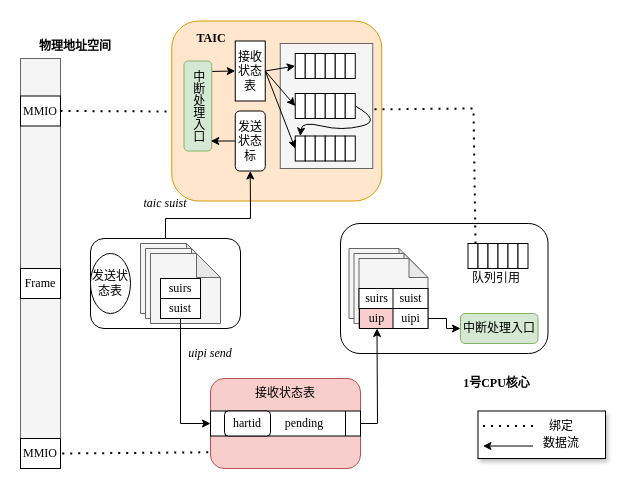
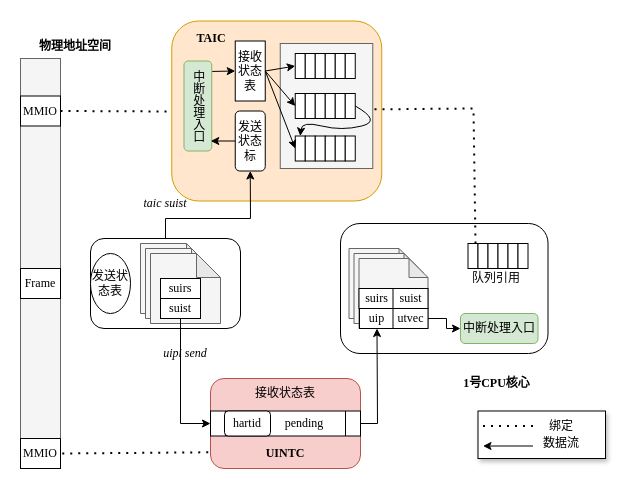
  <mxCell id="0" />
  <mxCell id="1" parent="0" />
  <mxCell id="2" value="" style="rounded=0;whiteSpace=wrap;html=1;shadow=1;" parent="1" vertex="1"><mxGeometry x="477.5" y="410.5" width="127.5" height="47.5" as="geometry" /></mxCell>
  <mxCell id="3" value="" style="rounded=1;whiteSpace=wrap;html=1;fillColor=#ffe6cc;strokeColor=#d79b00;" parent="1" vertex="1"><mxGeometry x="171.25" y="20.5" width="210" height="180" as="geometry" /></mxCell>
  <mxCell id="4" value="" style="rounded=1;whiteSpace=wrap;html=1;" parent="1" vertex="1"><mxGeometry x="90" y="238" width="150" height="90" as="geometry" /></mxCell>
  <mxCell id="5" value="" style="shape=note;whiteSpace=wrap;html=1;backgroundOutline=1;darkOpacity=0.05;size=24;fillColor=#f5f5f5;fontColor=#333333;strokeColor=#666666;" parent="1" vertex="1"><mxGeometry x="140" y="243" width="70" height="70" as="geometry" /></mxCell>
  <mxCell id="6" value="" style="rounded=0;whiteSpace=wrap;html=1;fillColor=#f5f5f5;fontColor=#333333;strokeColor=#666666;" parent="1" vertex="1"><mxGeometry x="20" y="58" width="40" height="410" as="geometry" /></mxCell>
  <mxCell id="7" value="&lt;font face=&quot;宋体-简&quot;&gt;发送状态表&lt;/font&gt;" style="ellipse;whiteSpace=wrap;html=1;" parent="1" vertex="1"><mxGeometry x="90" y="253" width="40" height="60" as="geometry" /></mxCell>
  <mxCell id="8" value="&lt;font face=&quot;Times New Roman&quot;&gt;Frame&lt;/font&gt;" style="rounded=0;whiteSpace=wrap;html=1;" parent="1" vertex="1"><mxGeometry x="20" y="268" width="40" height="30" as="geometry" /></mxCell>
  <mxCell id="9" value="" style="shape=note;whiteSpace=wrap;html=1;backgroundOutline=1;darkOpacity=0.05;size=24;fillColor=#f5f5f5;fontColor=#333333;strokeColor=#666666;" parent="1" vertex="1"><mxGeometry x="145" y="248" width="70" height="70" as="geometry" /></mxCell>
  <mxCell id="10" value="" style="shape=note;whiteSpace=wrap;html=1;backgroundOutline=1;darkOpacity=0.05;size=24;fillColor=#f5f5f5;fontColor=#333333;strokeColor=#666666;" parent="1" vertex="1"><mxGeometry x="150" y="253" width="70" height="70" as="geometry" /></mxCell>
  <mxCell id="11" value="&lt;span style=&quot;font-family: &amp;quot;Times New Roman&amp;quot;;&quot;&gt;suirs&lt;/span&gt;" style="rounded=0;whiteSpace=wrap;html=1;" parent="1" vertex="1"><mxGeometry x="160" y="278" width="40" height="20" as="geometry" /></mxCell>
  <mxCell id="12" value="&lt;span style=&quot;font-family: &amp;quot;Times New Roman&amp;quot;;&quot;&gt;suist&lt;/span&gt;" style="rounded=0;whiteSpace=wrap;html=1;" parent="1" vertex="1"><mxGeometry x="160" y="298" width="40" height="20" as="geometry" /></mxCell>
  <mxCell id="13" value="" style="rounded=1;whiteSpace=wrap;html=1;fillColor=#f8cecc;strokeColor=#b85450;" parent="1" vertex="1"><mxGeometry x="210" y="378" width="150" height="90" as="geometry" /></mxCell>
  <mxCell id="14" value="&lt;font face=&quot;Times New Roman&quot;&gt;MMIO&lt;/font&gt;" style="rounded=0;whiteSpace=wrap;html=1;" parent="1" vertex="1"><mxGeometry x="20" y="438" width="40" height="30" as="geometry" /></mxCell>
  <mxCell id="15" value="" style="shape=process;whiteSpace=wrap;html=1;backgroundOutline=1;" parent="1" vertex="1"><mxGeometry x="210" y="410.5" width="150" height="25" as="geometry" /></mxCell>
  <mxCell id="16" value="" style="endArrow=none;dashed=1;html=1;dashPattern=1 3;strokeWidth=2;rounded=0;exitX=-0.015;exitY=0.82;exitDx=0;exitDy=0;entryX=1;entryY=0.5;entryDx=0;entryDy=0;exitPerimeter=0;" parent="1" source="13" target="14" edge="1"><mxGeometry width="50" height="50" relative="1" as="geometry"><mxPoint x="310" y="368" as="sourcePoint" /><mxPoint x="360" y="318" as="targetPoint" /></mxGeometry></mxCell>
  <mxCell id="17" value="&lt;font face=&quot;Times New Roman&quot;&gt;hartid&lt;/font&gt;" style="whiteSpace=wrap;html=1;rounded=1;" parent="1" vertex="1"><mxGeometry x="224" y="410.5" width="46" height="25" as="geometry" /></mxCell>
  <mxCell id="18" value="&lt;font face=&quot;Times New Roman&quot;&gt;pending&lt;/font&gt;" style="text;html=1;align=center;verticalAlign=middle;whiteSpace=wrap;rounded=0;" parent="1" vertex="1"><mxGeometry x="274" y="408" width="60" height="30" as="geometry" /></mxCell>
  <mxCell id="19" value="&lt;font face=&quot;宋体-简&quot;&gt;接收状态表&lt;/font&gt;" style="text;html=1;align=center;verticalAlign=middle;whiteSpace=wrap;rounded=0;" parent="1" vertex="1"><mxGeometry x="225" y="378" width="120" height="30" as="geometry" /></mxCell>
+ <mxCell id="20" value="&lt;font face=&quot;Times New Roman&quot;&gt;&lt;b&gt;UINTC&lt;/b&gt;&lt;/font&gt;" style="text;html=1;align=center;verticalAlign=middle;whiteSpace=wrap;rounded=0;" parent="1" vertex="1"><mxGeometry x="255" y="438" width="60" height="30" as="geometry" /></mxCell>
  <mxCell id="21" value="" style="rounded=1;whiteSpace=wrap;html=1;" parent="1" vertex="1"><mxGeometry x="340" y="223" width="207.5" height="130" as="geometry" /></mxCell>
  <mxCell id="22" value="" style="shape=note;whiteSpace=wrap;html=1;backgroundOutline=1;darkOpacity=0.05;size=19;fillColor=#f5f5f5;fontColor=#333333;strokeColor=#666666;" parent="1" vertex="1"><mxGeometry x="348.5" y="248" width="69" height="70" as="geometry" /></mxCell>
  <mxCell id="23" value="" style="shape=note;whiteSpace=wrap;html=1;backgroundOutline=1;darkOpacity=0.05;size=19;fillColor=#f5f5f5;fontColor=#333333;strokeColor=#666666;" parent="1" vertex="1"><mxGeometry x="353.5" y="253" width="69" height="70" as="geometry" /></mxCell>
  <mxCell id="24" value="" style="shape=note;whiteSpace=wrap;html=1;backgroundOutline=1;darkOpacity=0.05;size=19;fillColor=#f5f5f5;fontColor=#333333;strokeColor=#666666;" parent="1" vertex="1"><mxGeometry x="358.5" y="258" width="69" height="70" as="geometry" /></mxCell>
  <mxCell id="25" value="&lt;span style=&quot;font-family: &amp;quot;Times New Roman&amp;quot;;&quot;&gt;suirs&lt;/span&gt;" style="rounded=0;whiteSpace=wrap;html=1;" parent="1" vertex="1"><mxGeometry x="358.5" y="288" width="35" height="20" as="geometry" /></mxCell>
  <mxCell id="26" value="&lt;span style=&quot;font-family: &amp;quot;Times New Roman&amp;quot;;&quot;&gt;suist&lt;/span&gt;" style="rounded=0;whiteSpace=wrap;html=1;" parent="1" vertex="1"><mxGeometry x="392.5" y="288" width="35" height="20" as="geometry" /></mxCell>
- <mxCell id="27" value="&lt;font face=&quot;Times New Roman&quot;&gt;uip&lt;/font&gt;" style="rounded=0;whiteSpace=wrap;html=1;fillColor=#f8cecc;" parent="1" vertex="1"><mxGeometry x="359" y="308" width="35" height="20" as="geometry" /></mxCell>
- <mxCell id="28" value="&lt;font face=&quot;Times New Roman&quot;&gt;uipi&lt;/font&gt;" style="rounded=0;whiteSpace=wrap;html=1;" parent="1" vertex="1"><mxGeometry x="392.5" y="308" width="35" height="20" as="geometry" /></mxCell>
+ <mxCell id="27" value="&lt;font face=&quot;Times New Roman&quot;&gt;uip&lt;/font&gt;" style="rounded=0;whiteSpace=wrap;html=1;" parent="1" vertex="1"><mxGeometry x="359" y="308" width="35" height="20" as="geometry" /></mxCell>
+ <mxCell id="28" value="&lt;font face=&quot;Times New Roman&quot;&gt;utvec&lt;/font&gt;" style="rounded=0;whiteSpace=wrap;html=1;" parent="1" vertex="1"><mxGeometry x="392.5" y="308" width="35" height="20" as="geometry" /></mxCell>
  <mxCell id="29" value="&lt;font face=&quot;宋体-简&quot;&gt;中断处理入口&lt;/font&gt;" style="rounded=1;whiteSpace=wrap;html=1;fillColor=#d5e8d4;strokeColor=#82b366;" parent="1" vertex="1"><mxGeometry x="460" y="313" width="77.5" height="30" as="geometry" /></mxCell>
  <mxCell id="30" value="&lt;font face=&quot;Times New Roman&quot;&gt;&lt;b&gt;TAIC&lt;/b&gt;&lt;/font&gt;" style="text;html=1;align=center;verticalAlign=middle;whiteSpace=wrap;rounded=0;" parent="1" vertex="1"><mxGeometry x="181.25" y="23" width="60" height="30" as="geometry" /></mxCell>
  <mxCell id="31" value="" style="endArrow=classic;html=1;rounded=0;exitX=0.5;exitY=1;exitDx=0;exitDy=0;entryX=0;entryY=0.5;entryDx=0;entryDy=0;" parent="1" source="12" target="15" edge="1"><mxGeometry width="50" height="50" relative="1" as="geometry"><mxPoint x="236" y="138" as="sourcePoint" /><mxPoint x="286" y="88" as="targetPoint" /><Array as="points"><mxPoint x="180" y="423" /></Array></mxGeometry></mxCell>
- <mxCell id="32" value="&lt;font face=&quot;Times New Roman&quot;&gt;&lt;i&gt;uipi send&lt;/i&gt;&lt;/font&gt;" style="text;html=1;align=center;verticalAlign=middle;whiteSpace=wrap;rounded=0;" parent="1" vertex="1"><mxGeometry x="180" y="338" width="60" height="30" as="geometry" /></mxCell>
+ <mxCell id="32" value="&lt;font face=&quot;Times New Roman&quot;&gt;&lt;i&gt;uipi send&lt;/i&gt;&lt;/font&gt;" style="text;html=1;align=center;verticalAlign=middle;whiteSpace=wrap;rounded=0;" parent="1" vertex="1"><mxGeometry x="155" y="338" width="60" height="30" as="geometry" /></mxCell>
  <mxCell id="33" value="" style="endArrow=classic;html=1;rounded=0;exitX=1;exitY=0.5;exitDx=0;exitDy=0;entryX=0;entryY=0.5;entryDx=0;entryDy=0;" parent="1" source="28" target="29" edge="1"><mxGeometry width="50" height="50" relative="1" as="geometry"><mxPoint x="566" y="173" as="sourcePoint" /><mxPoint x="616" y="123" as="targetPoint" /><Array as="points"><mxPoint x="446" y="318" /><mxPoint x="446" y="328" /></Array></mxGeometry></mxCell>
  <mxCell id="34" value="" style="rounded=0;whiteSpace=wrap;html=1;fillColor=#f5f5f5;fontColor=#333333;strokeColor=#666666;" parent="1" vertex="1"><mxGeometry x="279.75" y="43" width="92.5" height="125" as="geometry" /></mxCell>
  <mxCell id="35" value="" style="endArrow=classic;html=1;rounded=0;exitX=0.5;exitY=0;exitDx=0;exitDy=0;entryX=0.5;entryY=1;entryDx=0;entryDy=0;" parent="1" source="4" target="63" edge="1"><mxGeometry width="50" height="50" relative="1" as="geometry"><mxPoint x="230" y="238" as="sourcePoint" /><mxPoint x="252.5" y="163" as="targetPoint" /><Array as="points"><mxPoint x="165" y="218" /><mxPoint x="250" y="218" /></Array></mxGeometry></mxCell>
  <mxCell id="36" value="" style="rounded=0;whiteSpace=wrap;html=1;" parent="1" vertex="1"><mxGeometry x="467.5" y="243" width="10" height="25" as="geometry" /></mxCell>
  <mxCell id="37" value="" style="rounded=0;whiteSpace=wrap;html=1;" parent="1" vertex="1"><mxGeometry x="477.5" y="243" width="10" height="25" as="geometry" /></mxCell>
  <mxCell id="38" value="" style="rounded=0;whiteSpace=wrap;html=1;" parent="1" vertex="1"><mxGeometry x="487.5" y="243" width="10" height="25" as="geometry" /></mxCell>
  <mxCell id="39" value="" style="rounded=0;whiteSpace=wrap;html=1;" parent="1" vertex="1"><mxGeometry x="497.5" y="243" width="10" height="25" as="geometry" /></mxCell>
  <mxCell id="40" value="" style="rounded=0;whiteSpace=wrap;html=1;" parent="1" vertex="1"><mxGeometry x="507.5" y="243" width="10" height="25" as="geometry" /></mxCell>
  <mxCell id="41" value="" style="rounded=0;whiteSpace=wrap;html=1;" parent="1" vertex="1"><mxGeometry x="517.5" y="243" width="10" height="25" as="geometry" /></mxCell>
  <mxCell id="42" value="&lt;font face=&quot;宋体-简&quot;&gt;队列引用&lt;/font&gt;" style="text;html=1;align=center;verticalAlign=middle;whiteSpace=wrap;rounded=0;" parent="1" vertex="1"><mxGeometry x="461.25" y="263" width="70" height="30" as="geometry" /></mxCell>
  <mxCell id="43" value="&lt;font face=&quot;宋体-简&quot;&gt;接收状态表&lt;/font&gt;" style="rounded=0;whiteSpace=wrap;html=1;" parent="1" vertex="1"><mxGeometry x="234.75" y="40.5" width="30" height="60" as="geometry" /></mxCell>
  <mxCell id="44" value="" style="rounded=0;whiteSpace=wrap;html=1;" parent="1" vertex="1"><mxGeometry x="294.75" y="93" width="10" height="25" as="geometry" /></mxCell>
  <mxCell id="45" value="" style="rounded=0;whiteSpace=wrap;html=1;" parent="1" vertex="1"><mxGeometry x="304.75" y="93" width="10" height="25" as="geometry" /></mxCell>
  <mxCell id="46" value="" style="rounded=0;whiteSpace=wrap;html=1;" parent="1" vertex="1"><mxGeometry x="314.75" y="93" width="10" height="25" as="geometry" /></mxCell>
  <mxCell id="47" value="" style="rounded=0;whiteSpace=wrap;html=1;" parent="1" vertex="1"><mxGeometry x="324.75" y="93" width="10" height="25" as="geometry" /></mxCell>
  <mxCell id="48" value="" style="rounded=0;whiteSpace=wrap;html=1;" parent="1" vertex="1"><mxGeometry x="334.75" y="93" width="10" height="25" as="geometry" /></mxCell>
  <mxCell id="49" value="" style="rounded=0;whiteSpace=wrap;html=1;" parent="1" vertex="1"><mxGeometry x="344.75" y="93" width="10" height="25" as="geometry" /></mxCell>
  <mxCell id="50" value="" style="rounded=0;whiteSpace=wrap;html=1;" parent="1" vertex="1"><mxGeometry x="294.75" y="135.5" width="10" height="25" as="geometry" /></mxCell>
  <mxCell id="51" value="" style="rounded=0;whiteSpace=wrap;html=1;" parent="1" vertex="1"><mxGeometry x="304.75" y="135.5" width="10" height="25" as="geometry" /></mxCell>
  <mxCell id="52" value="" style="rounded=0;whiteSpace=wrap;html=1;" parent="1" vertex="1"><mxGeometry x="314.75" y="135.5" width="10" height="25" as="geometry" /></mxCell>
  <mxCell id="53" value="" style="rounded=0;whiteSpace=wrap;html=1;" parent="1" vertex="1"><mxGeometry x="324.75" y="135.5" width="10" height="25" as="geometry" /></mxCell>
  <mxCell id="54" value="" style="rounded=0;whiteSpace=wrap;html=1;" parent="1" vertex="1"><mxGeometry x="334.75" y="135.5" width="10" height="25" as="geometry" /></mxCell>
  <mxCell id="55" value="" style="rounded=0;whiteSpace=wrap;html=1;" parent="1" vertex="1"><mxGeometry x="344.75" y="135.5" width="10" height="25" as="geometry" /></mxCell>
  <mxCell id="56" value="" style="rounded=0;whiteSpace=wrap;html=1;" parent="1" vertex="1"><mxGeometry x="294.75" y="53" width="10" height="25" as="geometry" /></mxCell>
  <mxCell id="57" value="" style="rounded=0;whiteSpace=wrap;html=1;" parent="1" vertex="1"><mxGeometry x="304.75" y="53" width="10" height="25" as="geometry" /></mxCell>
  <mxCell id="58" value="" style="rounded=0;whiteSpace=wrap;html=1;" parent="1" vertex="1"><mxGeometry x="314.75" y="53" width="10" height="25" as="geometry" /></mxCell>
  <mxCell id="59" value="" style="rounded=0;whiteSpace=wrap;html=1;" parent="1" vertex="1"><mxGeometry x="324.75" y="53" width="10" height="25" as="geometry" /></mxCell>
  <mxCell id="60" value="" style="rounded=0;whiteSpace=wrap;html=1;" parent="1" vertex="1"><mxGeometry x="334.75" y="53" width="10" height="25" as="geometry" /></mxCell>
  <mxCell id="61" value="" style="rounded=0;whiteSpace=wrap;html=1;" parent="1" vertex="1"><mxGeometry x="344.75" y="53" width="10" height="25" as="geometry" /></mxCell>
  <mxCell id="62" value="&lt;font face=&quot;宋体-简&quot;&gt;中断处理入口&lt;/font&gt;" style="rounded=1;whiteSpace=wrap;html=1;textDirection=vertical-rl;fillColor=#d5e8d4;strokeColor=#82b366;" parent="1" vertex="1"><mxGeometry x="183.5" y="60.5" width="27.75" height="90" as="geometry" /></mxCell>
  <mxCell id="63" value="&lt;font face=&quot;宋体-简&quot;&gt;发送状态标&lt;/font&gt;" style="whiteSpace=wrap;html=1;rounded=1;" parent="1" vertex="1"><mxGeometry x="234.75" y="110.5" width="30" height="60" as="geometry" /></mxCell>
  <mxCell id="64" value="" style="endArrow=classic;html=1;rounded=0;exitX=0;exitY=0.5;exitDx=0;exitDy=0;" parent="1" source="63" edge="1"><mxGeometry width="50" height="50" relative="1" as="geometry"><mxPoint x="71.25" y="180.5" as="sourcePoint" /><mxPoint x="210.25" y="140.5" as="targetPoint" /></mxGeometry></mxCell>
  <mxCell id="65" value="" style="endArrow=classic;html=1;rounded=0;exitX=1.02;exitY=0.116;exitDx=0;exitDy=0;entryX=0;entryY=0.5;entryDx=0;entryDy=0;exitPerimeter=0;" parent="1" source="62" target="43" edge="1"><mxGeometry width="50" height="50" relative="1" as="geometry"><mxPoint x="101.25" y="120.5" as="sourcePoint" /><mxPoint x="151.25" y="70.5" as="targetPoint" /></mxGeometry></mxCell>
  <mxCell id="66" value="" style="endArrow=classic;html=1;rounded=0;exitX=1;exitY=0.5;exitDx=0;exitDy=0;entryX=0;entryY=0.5;entryDx=0;entryDy=0;" parent="1" source="43" target="56" edge="1"><mxGeometry width="50" height="50" relative="1" as="geometry"><mxPoint x="391.25" y="50.5" as="sourcePoint" /><mxPoint x="441.25" y="0.5" as="targetPoint" /></mxGeometry></mxCell>
  <mxCell id="67" value="" style="endArrow=classic;html=1;rounded=0;exitX=1;exitY=0.5;exitDx=0;exitDy=0;entryX=0;entryY=0.5;entryDx=0;entryDy=0;" parent="1" source="43" target="44" edge="1"><mxGeometry width="50" height="50" relative="1" as="geometry"><mxPoint x="275.25" y="80.5" as="sourcePoint" /><mxPoint x="305.25" y="75.5" as="targetPoint" /></mxGeometry></mxCell>
  <mxCell id="68" value="" style="endArrow=classic;html=1;rounded=0;exitX=1;exitY=0.5;exitDx=0;exitDy=0;entryX=0;entryY=0.5;entryDx=0;entryDy=0;" parent="1" source="43" target="50" edge="1"><mxGeometry width="50" height="50" relative="1" as="geometry"><mxPoint x="275.25" y="80.5" as="sourcePoint" /><mxPoint x="305.25" y="115.5" as="targetPoint" /></mxGeometry></mxCell>
  <mxCell id="69" value="" style="curved=1;endArrow=classic;html=1;rounded=0;entryX=0.5;entryY=0;entryDx=0;entryDy=0;exitX=1;exitY=0.5;exitDx=0;exitDy=0;" parent="1" source="49" target="50" edge="1"><mxGeometry width="50" height="50" relative="1" as="geometry"><mxPoint x="351.25" y="120.5" as="sourcePoint" /><mxPoint x="401.25" y="220.5" as="targetPoint" /><Array as="points"><mxPoint x="381.25" y="120.5" /><mxPoint x="341.25" y="130.5" /><mxPoint x="301.25" y="120.5" /></Array></mxGeometry></mxCell>
  <mxCell id="70" value="" style="endArrow=none;dashed=1;html=1;dashPattern=1 3;strokeWidth=2;rounded=0;exitX=0.75;exitY=0;exitDx=0;exitDy=0;entryX=0.995;entryY=0.527;entryDx=0;entryDy=0;entryPerimeter=0;" parent="1" source="36" target="34" edge="1"><mxGeometry width="50" height="50" relative="1" as="geometry"><mxPoint x="540" y="168" as="sourcePoint" /><mxPoint x="600" y="108" as="targetPoint" /><Array as="points"><mxPoint x="473" y="108" /></Array></mxGeometry></mxCell>
  <mxCell id="71" value="&lt;font face=&quot;Times New Roman&quot;&gt;MMIO&lt;/font&gt;" style="rounded=0;whiteSpace=wrap;html=1;" parent="1" vertex="1"><mxGeometry x="20" y="95.5" width="40" height="30" as="geometry" /></mxCell>
  <mxCell id="72" value="" style="endArrow=classic;html=1;rounded=0;exitX=1;exitY=0.5;exitDx=0;exitDy=0;entryX=0.5;entryY=1;entryDx=0;entryDy=0;" parent="1" source="15" target="27" edge="1"><mxGeometry width="50" height="50" relative="1" as="geometry"><mxPoint x="350" y="428" as="sourcePoint" /><mxPoint x="400" y="378" as="targetPoint" /><Array as="points"><mxPoint x="377" y="423" /></Array></mxGeometry></mxCell>
  <mxCell id="73" value="" style="endArrow=none;dashed=1;html=1;dashPattern=1 3;strokeWidth=2;rounded=0;exitX=1;exitY=0.5;exitDx=0;exitDy=0;" parent="1" source="71" edge="1"><mxGeometry width="50" height="50" relative="1" as="geometry"><mxPoint x="120" y="118" as="sourcePoint" /><mxPoint x="170" y="111" as="targetPoint" /></mxGeometry></mxCell>
  <mxCell id="74" value="&lt;b style=&quot;&quot;&gt;&lt;font face=&quot;宋体-简&quot;&gt;物理地址空间&lt;/font&gt;&lt;/b&gt;" style="text;html=1;align=center;verticalAlign=middle;whiteSpace=wrap;rounded=0;" parent="1" vertex="1"><mxGeometry x="20" y="30.5" width="110" height="30" as="geometry" /></mxCell>
  <mxCell id="75" value="&lt;font face=&quot;Times New Roman&quot;&gt;&lt;i&gt;taic suist&lt;/i&gt;&lt;/font&gt;" style="text;html=1;align=center;verticalAlign=middle;whiteSpace=wrap;rounded=0;" parent="1" vertex="1"><mxGeometry x="135" y="188" width="60" height="30" as="geometry" /></mxCell>
  <mxCell id="76" value="" style="endArrow=none;dashed=1;html=1;dashPattern=1 3;strokeWidth=2;rounded=0;" parent="1" edge="1"><mxGeometry width="50" height="50" relative="1" as="geometry"><mxPoint x="482.5" y="425.5" as="sourcePoint" /><mxPoint x="532.5" y="425.5" as="targetPoint" /></mxGeometry></mxCell>
  <mxCell id="77" value="" style="endArrow=classic;html=1;rounded=0;" parent="1" edge="1"><mxGeometry width="50" height="50" relative="1" as="geometry"><mxPoint x="532.5" y="445.5" as="sourcePoint" /><mxPoint x="482.5" y="445.5" as="targetPoint" /></mxGeometry></mxCell>
  <mxCell id="78" value="&lt;font face=&quot;宋体-简&quot;&gt;数据流&lt;/font&gt;" style="text;html=1;align=center;verticalAlign=middle;whiteSpace=wrap;rounded=0;" parent="1" vertex="1"><mxGeometry x="531.25" y="428" width="60" height="30" as="geometry" /></mxCell>
  <mxCell id="79" value="&lt;font face=&quot;Times New Roman&quot;&gt;&lt;b&gt;1号CPU核心&lt;/b&gt;&lt;/font&gt;" style="text;html=1;align=center;verticalAlign=middle;whiteSpace=wrap;rounded=0;" vertex="1" parent="1"><mxGeometry x="461.25" y="368" width="71.25" height="30" as="geometry" /></mxCell>
  <mxCell id="80" value="&lt;font face=&quot;宋体-简&quot;&gt;绑定&lt;/font&gt;" style="text;html=1;align=center;verticalAlign=middle;whiteSpace=wrap;rounded=0;" vertex="1" parent="1"><mxGeometry x="531.25" y="410.5" width="60" height="30" as="geometry" /></mxCell>
